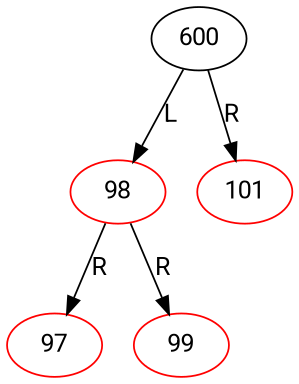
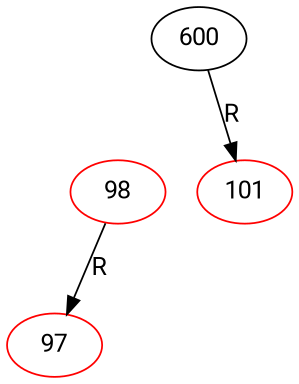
  digraph {
    fontname=Roboto
    node [color=red fontname=Roboto]
    edge [fontname=Roboto]
    98
    97
-   99
    n4 [label=600 color=""]
    101
    98 -> 97 [label=R]
-   98 -> 99 [label=R]
-   n4 -> 98 [label=L]
    n4 -> 101 [label=R]
  }
